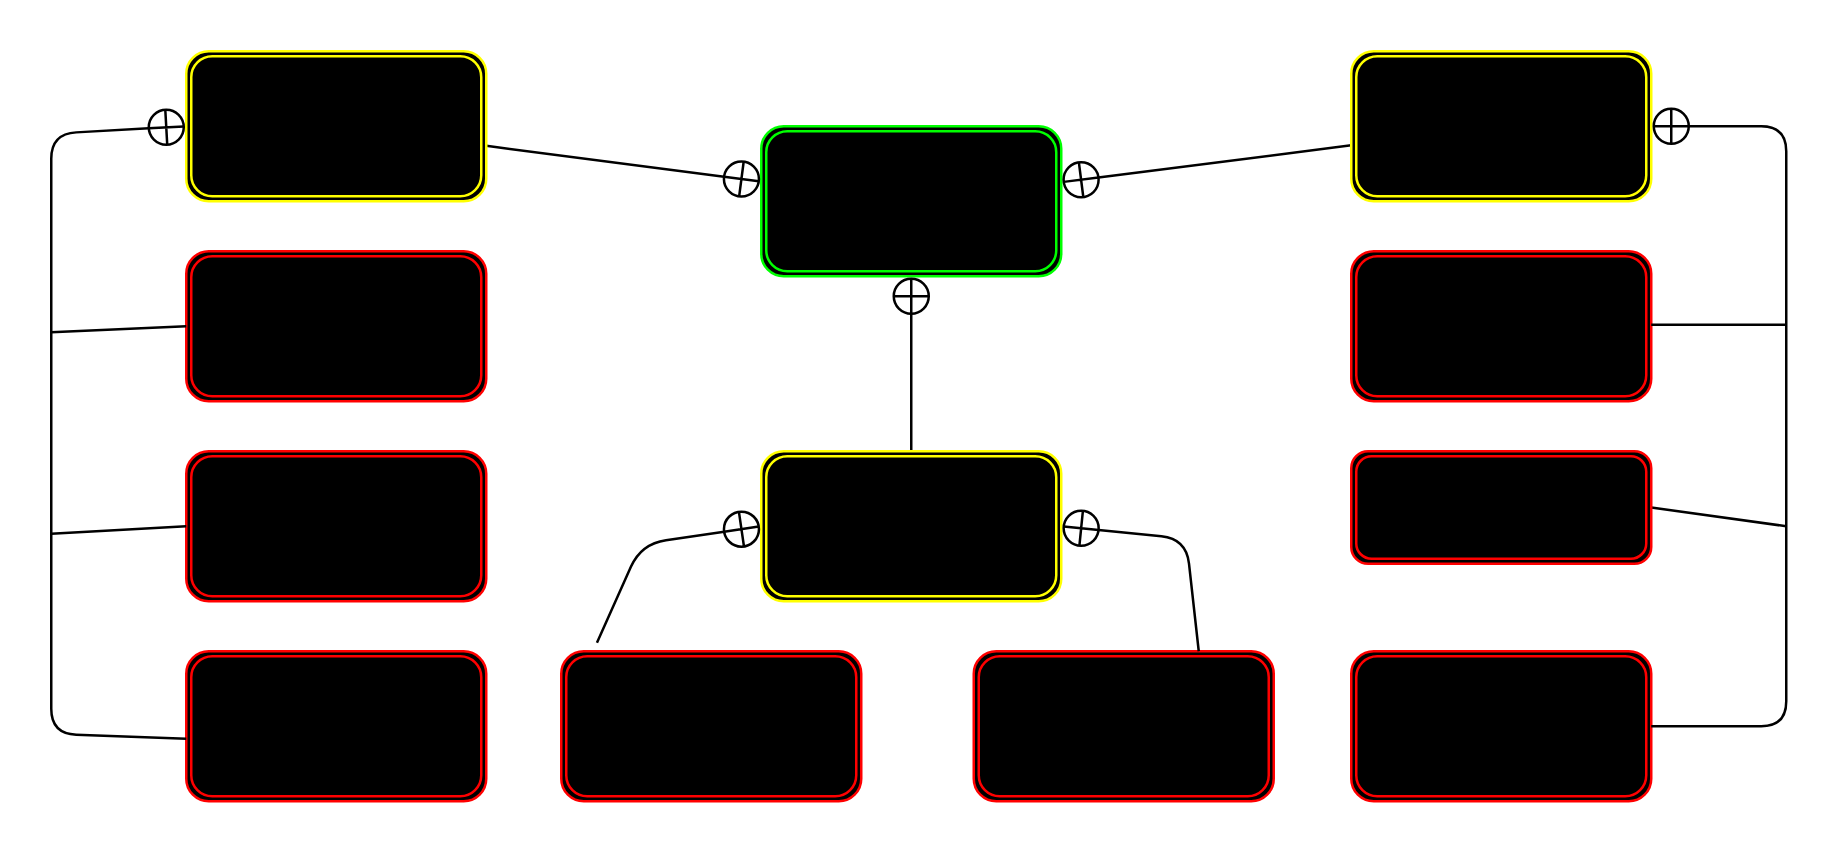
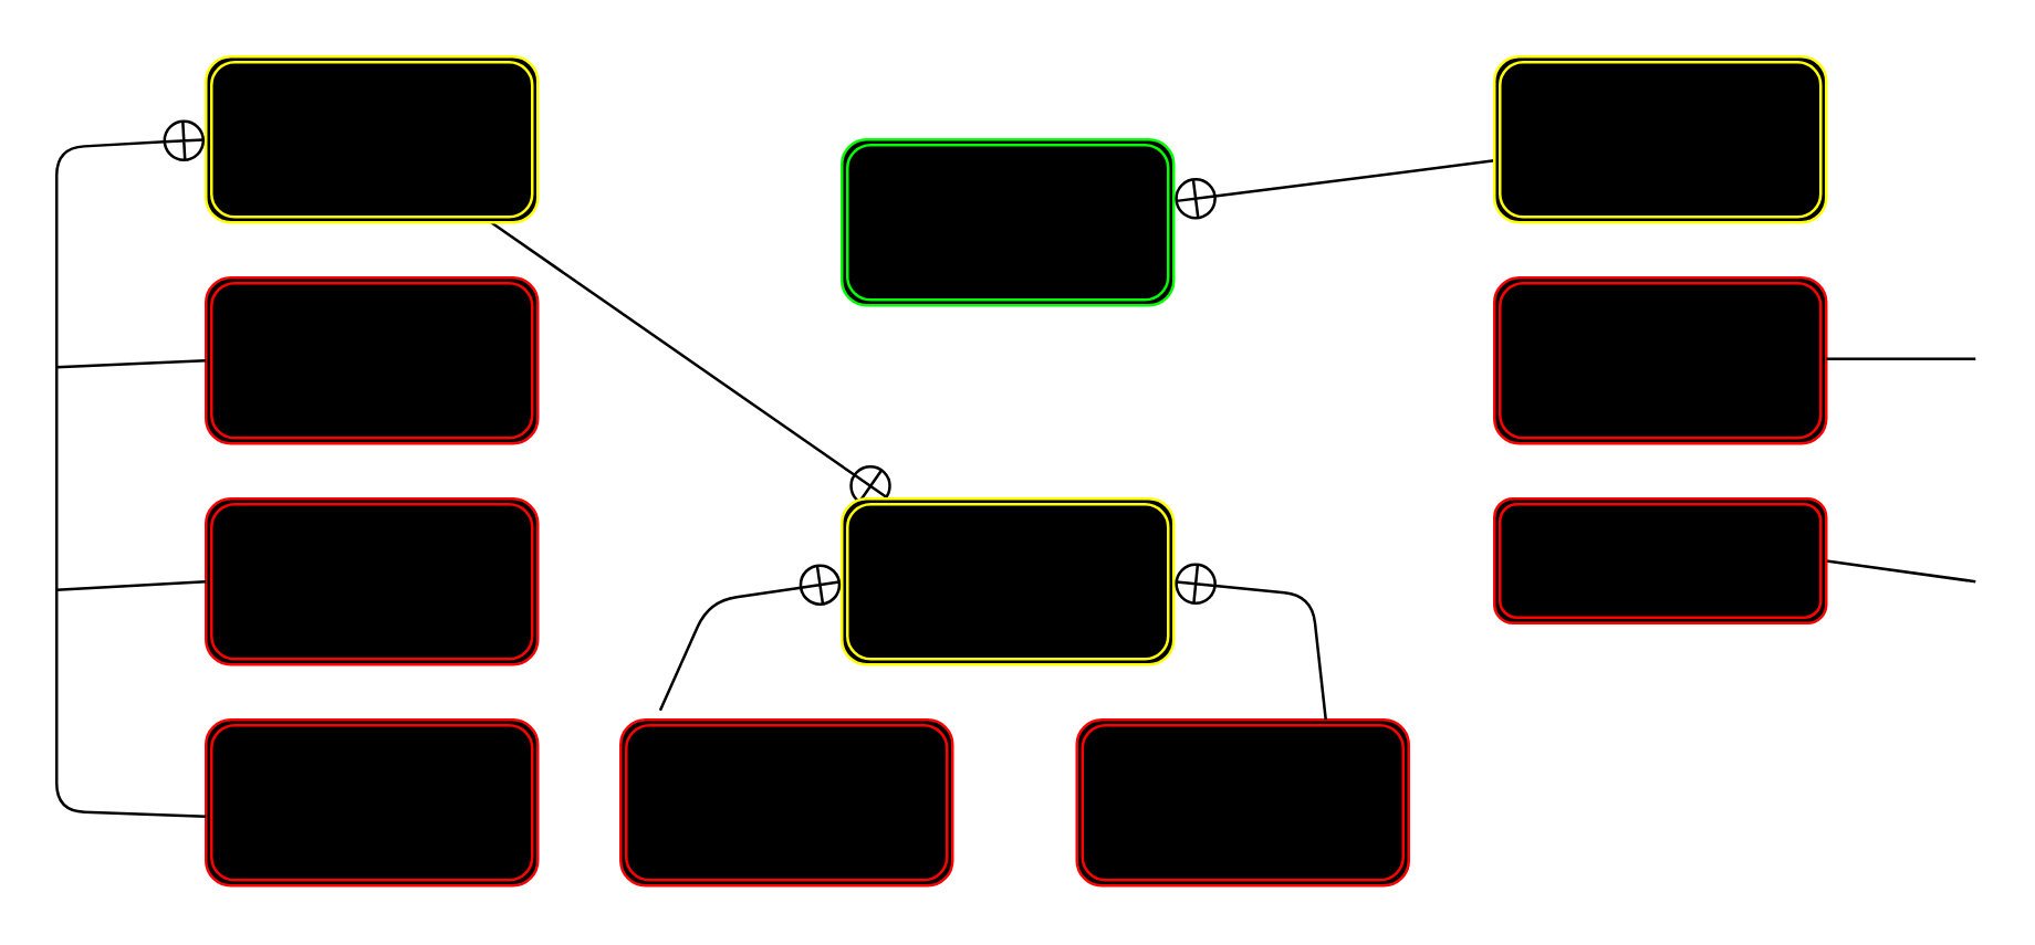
  <mxCell id="0" />
  <mxCell id="1" parent="0" />
  <mxCell id="2" value="Document" style="shape=ext;double=1;rounded=1;whiteSpace=wrap;html=1;strokeColor=#00FF00;fillColor=#000000;" parent="1" vertex="1"><mxGeometry x="304" y="50" width="120" height="60" as="geometry" /></mxCell>
  <mxCell id="3" value="Manga" style="shape=ext;double=1;rounded=1;whiteSpace=wrap;html=1;strokeColor=#FF0000;fillColor=#000000;" parent="1" vertex="1"><mxGeometry x="74" y="100" width="120" height="60" as="geometry" /></mxCell>
- <mxCell id="4" value="" style="edgeStyle=none;html=1;endArrow=circlePlus;endFill=0;" parent="1" source="5" target="2" edge="1"><mxGeometry relative="1" as="geometry" /></mxCell>
+ <mxCell id="4" value="" style="edgeStyle=none;html=1;endArrow=circlePlus;endFill=0;" parent="1" source="5" target="7" edge="1"><mxGeometry relative="1" as="geometry" /></mxCell>
  <mxCell id="5" value="&lt;b&gt;Magazine&lt;/b&gt;" style="shape=ext;double=1;rounded=1;whiteSpace=wrap;html=1;fillColor=#000000;strokeColor=#FFFF00;shadow=0;" parent="1" vertex="1"><mxGeometry x="74" y="20" width="120" height="60" as="geometry" /></mxCell>
- <mxCell id="6" value="" style="edgeStyle=none;html=1;endArrow=circlePlus;endFill=0;" parent="1" source="7" target="2" edge="1"><mxGeometry relative="1" as="geometry" /></mxCell>
  <mxCell id="7" value="Dictionnaire" style="shape=ext;double=1;rounded=1;whiteSpace=wrap;html=1;strokeColor=#FFFF00;fillColor=#000000;" parent="1" vertex="1"><mxGeometry x="304" y="180" width="120" height="60" as="geometry" /></mxCell>
  <mxCell id="8" value="" style="edgeStyle=none;html=1;endArrow=circlePlus;endFill=0;" parent="1" source="9" target="2" edge="1"><mxGeometry relative="1" as="geometry" /></mxCell>
  <mxCell id="9" value="Livre" style="shape=ext;double=1;rounded=1;whiteSpace=wrap;html=1;strokeColor=#FFFF00;fillColor=#000000;" parent="1" vertex="1"><mxGeometry x="540" y="20" width="120" height="60" as="geometry" /></mxCell>
  <mxCell id="10" value="MagazineFashion" style="shape=ext;double=1;rounded=1;whiteSpace=wrap;html=1;strokeColor=#FF0000;fillColor=#000000;" parent="1" vertex="1"><mxGeometry x="74" y="180" width="120" height="60" as="geometry" /></mxCell>
  <mxCell id="11" value="JournaleSciene" style="shape=ext;double=1;rounded=1;whiteSpace=wrap;html=1;strokeColor=#FF0000;fillColor=#000000;" parent="1" vertex="1"><mxGeometry x="74" y="260" width="120" height="60" as="geometry" /></mxCell>
  <mxCell id="12" value="Encyclopedie" style="shape=ext;double=1;rounded=1;whiteSpace=wrap;html=1;strokeColor=#FF0000;fillColor=#000000;" parent="1" vertex="1"><mxGeometry x="224" y="260" width="120" height="60" as="geometry" /></mxCell>
  <mxCell id="13" value="DictionnaireBilingue" style="shape=ext;double=1;rounded=1;whiteSpace=wrap;html=1;strokeColor=#FF0000;fillColor=#000000;" parent="1" vertex="1"><mxGeometry x="389" y="260" width="120" height="60" as="geometry" /></mxCell>
  <mxCell id="14" style="edgeStyle=none;html=1;exitX=1;exitY=0.5;exitDx=0;exitDy=0;endArrow=none;endFill=0;" parent="1" source="17" edge="1"><mxGeometry relative="1" as="geometry"><mxPoint x="714" y="210" as="targetPoint" /></mxGeometry></mxCell>
- <mxCell id="15" value="Roman" style="shape=ext;double=1;rounded=1;whiteSpace=wrap;html=1;strokeColor=#FF0000;fillColor=#000000;" parent="1" vertex="1"><mxGeometry x="540" y="260" width="120" height="60" as="geometry" /></mxCell>
  <mxCell id="16" value="Literature" style="shape=ext;double=1;rounded=1;whiteSpace=wrap;html=1;strokeColor=#FF0000;fillColor=#000000;" parent="1" vertex="1"><mxGeometry x="540" y="100" width="120" height="60" as="geometry" /></mxCell>
  <mxCell id="17" value="ManuelScolaire" style="shape=ext;double=1;rounded=1;whiteSpace=wrap;html=1;strokeColor=#FF0000;fillColor=#000000;" parent="1" vertex="1"><mxGeometry x="540" y="180" width="120" height="45" as="geometry" /></mxCell>
- <mxCell id="18" style="edgeStyle=none;html=1;entryX=1;entryY=0.5;entryDx=0;entryDy=0;endArrow=circlePlus;endFill=0;" parent="1" source="15" target="9" edge="1"><mxGeometry relative="1" as="geometry"><mxPoint x="714" y="-15" as="targetPoint" /><mxPoint x="660" y="290" as="sourcePoint" /><Array as="points"><mxPoint x="714" y="290" /><mxPoint x="714" y="50" /></Array></mxGeometry></mxCell>
  <mxCell id="19" style="edgeStyle=none;html=1;exitX=1;exitY=0.5;exitDx=0;exitDy=0;endArrow=none;endFill=0;" parent="1" edge="1"><mxGeometry relative="1" as="geometry"><mxPoint x="714" y="129.44" as="targetPoint" /><mxPoint x="660" y="129.44" as="sourcePoint" /></mxGeometry></mxCell>
  <mxCell id="20" value="" style="endArrow=circlePlus;html=1;startSize=0;jumpSize=0;entryX=1;entryY=0.5;entryDx=0;entryDy=0;exitX=0.75;exitY=0;exitDx=0;exitDy=0;endFill=0;" parent="1" source="13" target="7" edge="1"><mxGeometry width="50" height="50" relative="1" as="geometry"><mxPoint x="474" y="255" as="sourcePoint" /><mxPoint x="524" y="205" as="targetPoint" /><Array as="points"><mxPoint x="474" y="215" /></Array></mxGeometry></mxCell>
  <mxCell id="21" value="" style="endArrow=circlePlus;html=1;startSize=0;jumpSize=0;entryX=0;entryY=0.5;entryDx=0;entryDy=0;exitX=0.119;exitY=-0.057;exitDx=0;exitDy=0;exitPerimeter=0;endFill=0;" parent="1" source="12" target="7" edge="1"><mxGeometry width="50" height="50" relative="1" as="geometry"><mxPoint x="251" y="262" as="sourcePoint" /><mxPoint x="306" y="212" as="targetPoint" /><Array as="points"><mxPoint x="256" y="217" /></Array></mxGeometry></mxCell>
  <mxCell id="22" style="edgeStyle=none;html=1;entryX=0;entryY=0.5;entryDx=0;entryDy=0;endArrow=circlePlus;endFill=0;" parent="1" target="5" edge="1"><mxGeometry relative="1" as="geometry"><mxPoint x="74" y="53" as="targetPoint" /><mxPoint x="74" y="295" as="sourcePoint" /><Array as="points"><mxPoint x="20" y="293" /><mxPoint x="20" y="53" /></Array></mxGeometry></mxCell>
  <mxCell id="23" style="edgeStyle=none;html=1;endArrow=none;endFill=0;exitX=0;exitY=0.5;exitDx=0;exitDy=0;" parent="1" source="3" edge="1"><mxGeometry relative="1" as="geometry"><mxPoint x="20" y="132.44" as="targetPoint" /><mxPoint x="74" y="132" as="sourcePoint" /></mxGeometry></mxCell>
  <mxCell id="24" style="edgeStyle=none;html=1;endArrow=none;endFill=0;exitX=0;exitY=0.5;exitDx=0;exitDy=0;" parent="1" source="10" edge="1"><mxGeometry relative="1" as="geometry"><mxPoint x="20" y="213" as="targetPoint" /><mxPoint x="84" y="215" as="sourcePoint" /></mxGeometry></mxCell>
